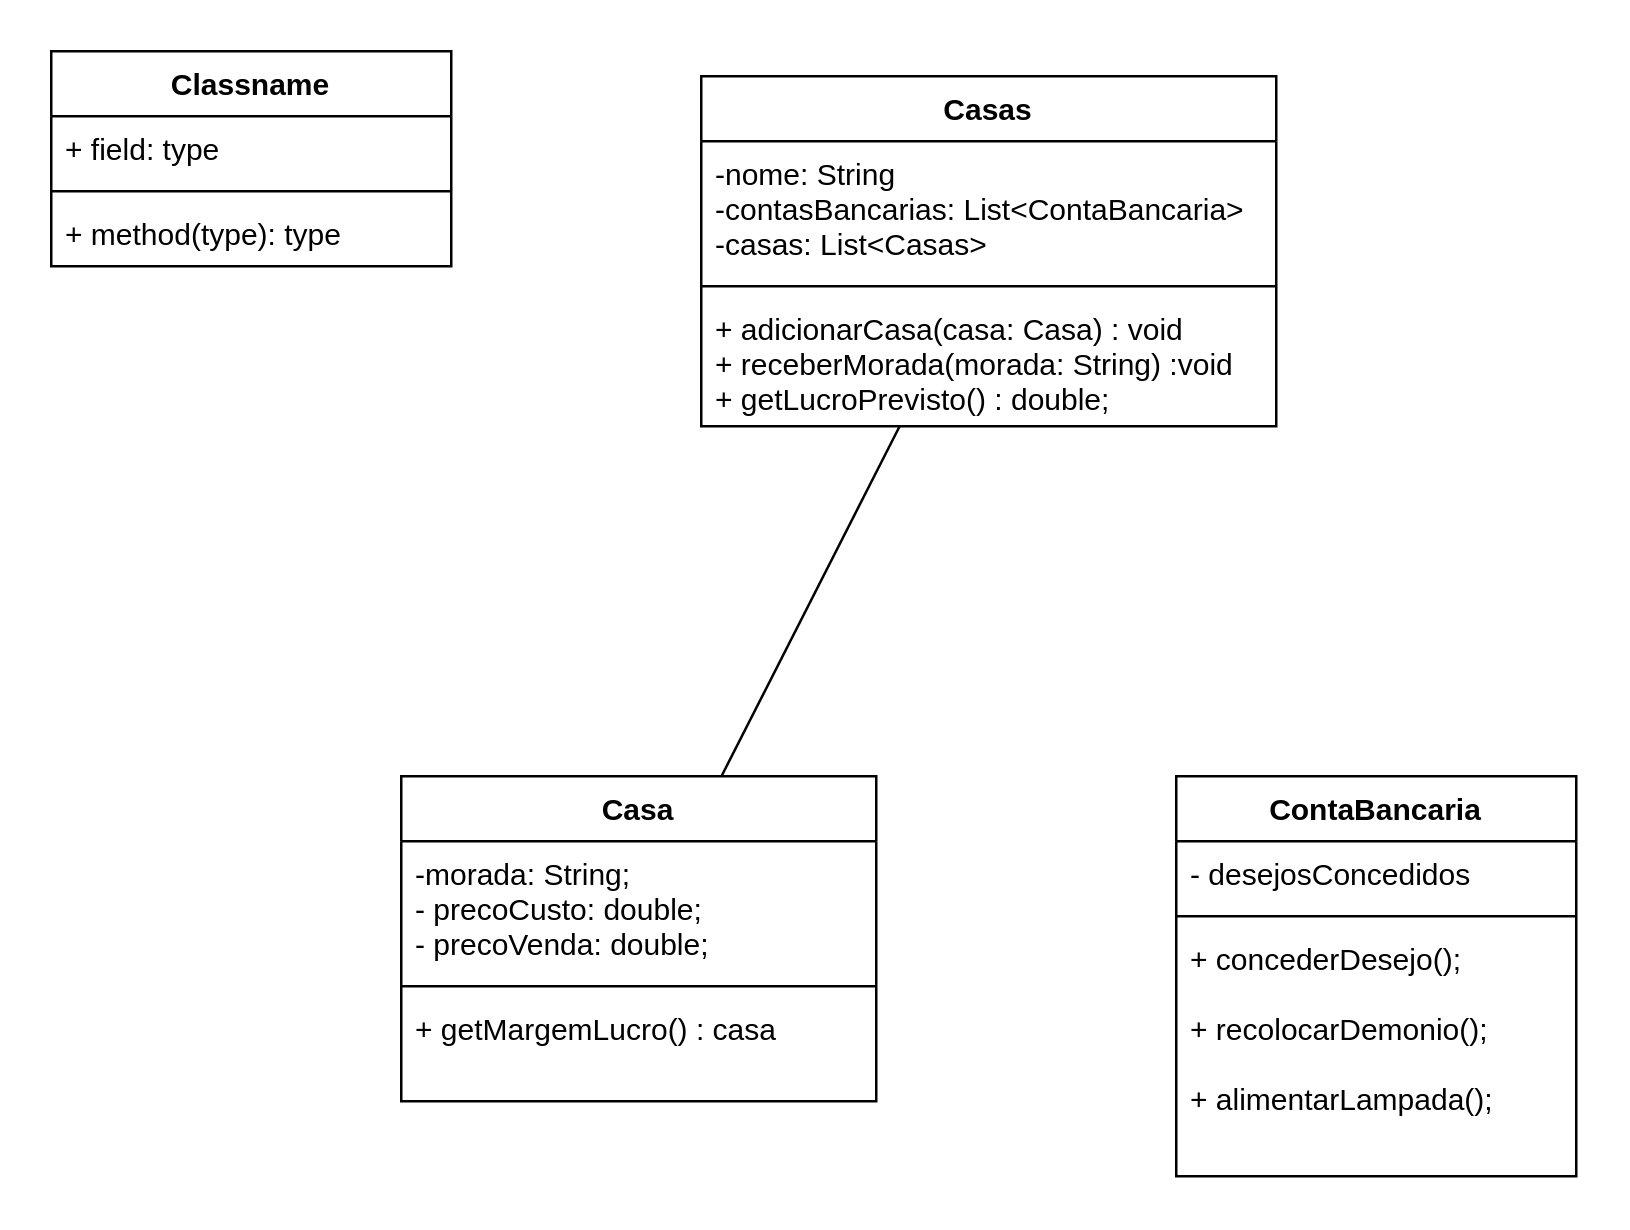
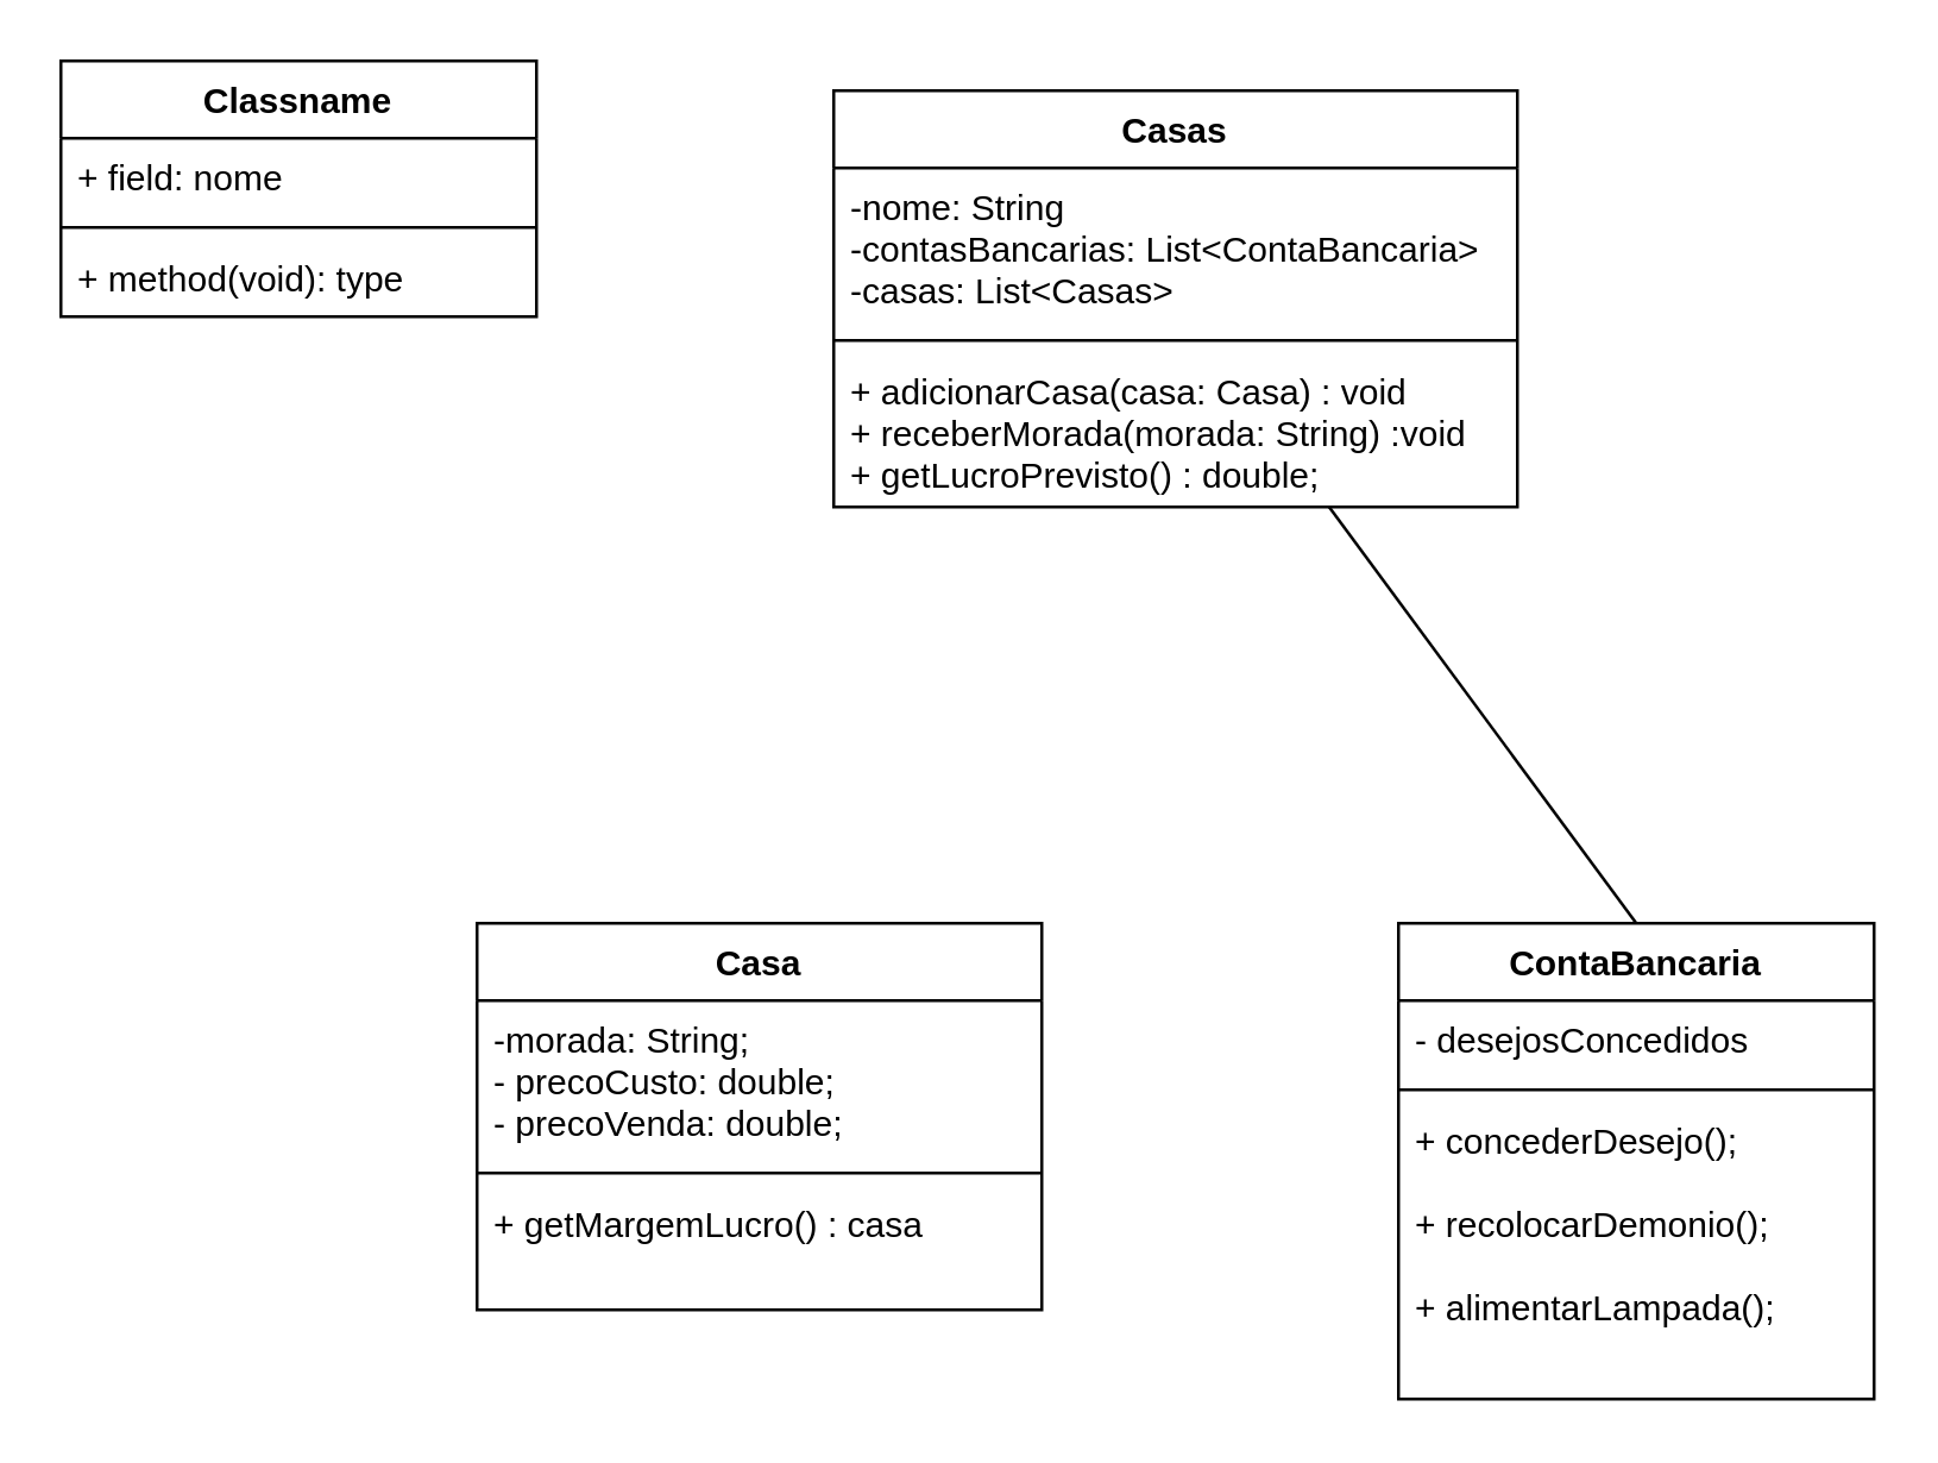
  <mxCell id="0" />
  <mxCell id="1" parent="0" />
  <mxCell id="2" value="Casas" style="swimlane;fontStyle=1;align=center;verticalAlign=top;childLayout=stackLayout;horizontal=1;startSize=26;horizontalStack=0;resizeParent=1;resizeParentMax=0;resizeLast=0;collapsible=1;marginBottom=0;" parent="1" vertex="1"><mxGeometry x="280" y="30" width="230" height="140" as="geometry" /></mxCell>
  <mxCell id="3" value="-nome: String&#10;-contasBancarias: List&lt;ContaBancaria&gt;&#10;-casas: List&lt;Casas&gt;&#10; " style="text;strokeColor=none;fillColor=none;align=left;verticalAlign=top;spacingLeft=4;spacingRight=4;overflow=hidden;rotatable=0;points=[[0,0.5],[1,0.5]];portConstraint=eastwest;" parent="2" vertex="1"><mxGeometry y="26" width="230" height="54" as="geometry" /></mxCell>
  <mxCell id="4" value="" style="line;strokeWidth=1;fillColor=none;align=left;verticalAlign=middle;spacingTop=-1;spacingLeft=3;spacingRight=3;rotatable=0;labelPosition=right;points=[];portConstraint=eastwest;" parent="2" vertex="1"><mxGeometry y="80" width="230" height="8" as="geometry" /></mxCell>
  <mxCell id="5" value="+ adicionarCasa(casa: Casa) : void&#10;+ receberMorada(morada: String) :void&#10;+ getLucroPrevisto() : double;" style="text;strokeColor=none;fillColor=none;align=left;verticalAlign=top;spacingLeft=4;spacingRight=4;overflow=hidden;rotatable=0;points=[[0,0.5],[1,0.5]];portConstraint=eastwest;" parent="2" vertex="1"><mxGeometry y="88" width="230" height="52" as="geometry" /></mxCell>
  <mxCell id="6" value="ContaBancaria" style="swimlane;fontStyle=1;align=center;verticalAlign=top;childLayout=stackLayout;horizontal=1;startSize=26;horizontalStack=0;resizeParent=1;resizeParentMax=0;resizeLast=0;collapsible=1;marginBottom=0;" parent="1" vertex="1"><mxGeometry x="470" y="310" width="160" height="160" as="geometry" /></mxCell>
  <mxCell id="7" value="- desejosConcedidos" style="text;strokeColor=none;fillColor=none;align=left;verticalAlign=top;spacingLeft=4;spacingRight=4;overflow=hidden;rotatable=0;points=[[0,0.5],[1,0.5]];portConstraint=eastwest;" parent="6" vertex="1"><mxGeometry y="26" width="160" height="26" as="geometry" /></mxCell>
  <mxCell id="8" value="" style="line;strokeWidth=1;fillColor=none;align=left;verticalAlign=middle;spacingTop=-1;spacingLeft=3;spacingRight=3;rotatable=0;labelPosition=right;points=[];portConstraint=eastwest;" parent="6" vertex="1"><mxGeometry y="52" width="160" height="8" as="geometry" /></mxCell>
  <mxCell id="9" value="+ concederDesejo();&#10;&#10;+ recolocarDemonio();&#10;&#10;+ alimentarLampada();" style="text;strokeColor=none;fillColor=none;align=left;verticalAlign=top;spacingLeft=4;spacingRight=4;overflow=hidden;rotatable=0;points=[[0,0.5],[1,0.5]];portConstraint=eastwest;" parent="6" vertex="1"><mxGeometry y="60" width="160" height="100" as="geometry" /></mxCell>
  <mxCell id="10" value="Casa" style="swimlane;fontStyle=1;align=center;verticalAlign=top;childLayout=stackLayout;horizontal=1;startSize=26;horizontalStack=0;resizeParent=1;resizeParentMax=0;resizeLast=0;collapsible=1;marginBottom=0;" parent="1" vertex="1"><mxGeometry x="160" y="310" width="190" height="130" as="geometry" /></mxCell>
  <mxCell id="11" value="-morada: String;&#10;- precoCusto: double;&#10;- precoVenda: double;" style="text;strokeColor=none;fillColor=none;align=left;verticalAlign=top;spacingLeft=4;spacingRight=4;overflow=hidden;rotatable=0;points=[[0,0.5],[1,0.5]];portConstraint=eastwest;" parent="10" vertex="1"><mxGeometry y="26" width="190" height="54" as="geometry" /></mxCell>
  <mxCell id="12" value="" style="line;strokeWidth=1;fillColor=none;align=left;verticalAlign=middle;spacingTop=-1;spacingLeft=3;spacingRight=3;rotatable=0;labelPosition=right;points=[];portConstraint=eastwest;" parent="10" vertex="1"><mxGeometry y="80" width="190" height="8" as="geometry" /></mxCell>
  <mxCell id="13" value="+ getMargemLucro() : casa" style="text;strokeColor=none;fillColor=none;align=left;verticalAlign=top;spacingLeft=4;spacingRight=4;overflow=hidden;rotatable=0;points=[[0,0.5],[1,0.5]];portConstraint=eastwest;" parent="10" vertex="1"><mxGeometry y="88" width="190" height="42" as="geometry" /></mxCell>
- <mxCell id="15" value="" style="endArrow=none;html=1;rounded=0;" parent="1" source="2" target="10" edge="1"><mxGeometry width="50" height="50" relative="1" as="geometry"><mxPoint x="480" y="214.286" as="sourcePoint" /><mxPoint x="680" y="390" as="targetPoint" /></mxGeometry></mxCell>
+ <mxCell id="14" value="" style="endArrow=none;html=1;rounded=0;entryX=0.5;entryY=0;entryDx=0;entryDy=0;" parent="1" source="2" target="6" edge="1"><mxGeometry width="50" height="50" relative="1" as="geometry"><mxPoint x="390" y="420" as="sourcePoint" /><mxPoint x="440" y="370" as="targetPoint" /></mxGeometry></mxCell>
  <mxCell id="16" value="Classname" style="swimlane;fontStyle=1;align=center;verticalAlign=top;childLayout=stackLayout;horizontal=1;startSize=26;horizontalStack=0;resizeParent=1;resizeParentMax=0;resizeLast=0;collapsible=1;marginBottom=0;" vertex="1" parent="1"><mxGeometry x="20" y="20" width="160" height="86" as="geometry" /></mxCell>
- <mxCell id="17" value="+ field: type" style="text;strokeColor=none;fillColor=none;align=left;verticalAlign=top;spacingLeft=4;spacingRight=4;overflow=hidden;rotatable=0;points=[[0,0.5],[1,0.5]];portConstraint=eastwest;" vertex="1" parent="16"><mxGeometry y="26" width="160" height="26" as="geometry" /></mxCell>
+ <mxCell id="17" value="+ field: nome" style="text;strokeColor=none;fillColor=none;align=left;verticalAlign=top;spacingLeft=4;spacingRight=4;overflow=hidden;rotatable=0;points=[[0,0.5],[1,0.5]];portConstraint=eastwest;" vertex="1" parent="16"><mxGeometry y="26" width="160" height="26" as="geometry" /></mxCell>
  <mxCell id="18" value="" style="line;strokeWidth=1;fillColor=none;align=left;verticalAlign=middle;spacingTop=-1;spacingLeft=3;spacingRight=3;rotatable=0;labelPosition=right;points=[];portConstraint=eastwest;" vertex="1" parent="16"><mxGeometry y="52" width="160" height="8" as="geometry" /></mxCell>
- <mxCell id="19" value="+ method(type): type" style="text;strokeColor=none;fillColor=none;align=left;verticalAlign=top;spacingLeft=4;spacingRight=4;overflow=hidden;rotatable=0;points=[[0,0.5],[1,0.5]];portConstraint=eastwest;" vertex="1" parent="16"><mxGeometry y="60" width="160" height="26" as="geometry" /></mxCell>
+ <mxCell id="19" value="+ method(void): type" style="text;strokeColor=none;fillColor=none;align=left;verticalAlign=top;spacingLeft=4;spacingRight=4;overflow=hidden;rotatable=0;points=[[0,0.5],[1,0.5]];portConstraint=eastwest;" vertex="1" parent="16"><mxGeometry y="60" width="160" height="26" as="geometry" /></mxCell>
